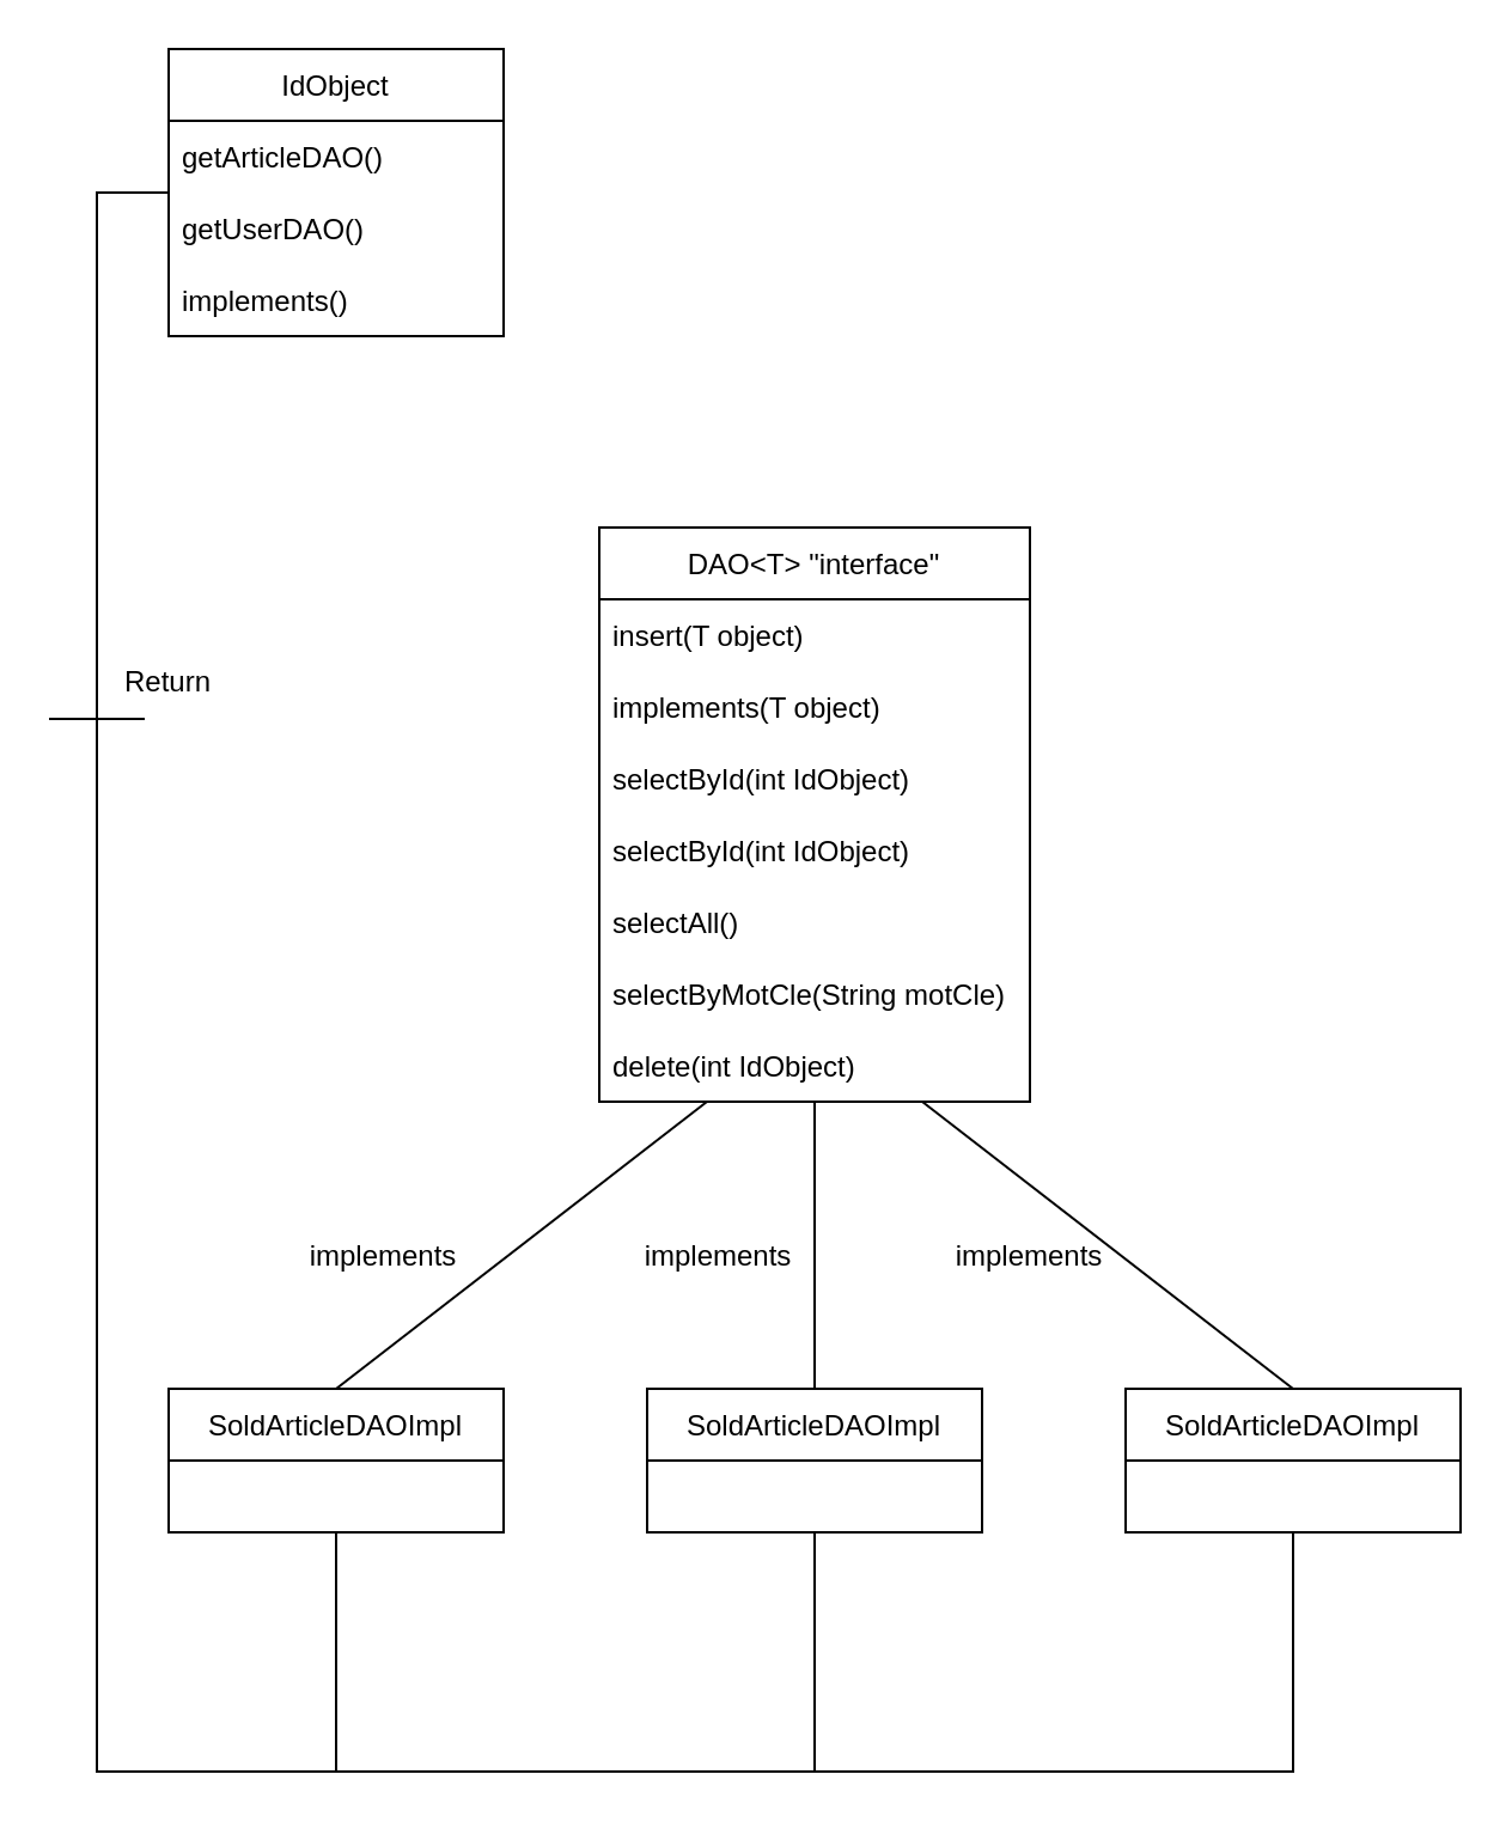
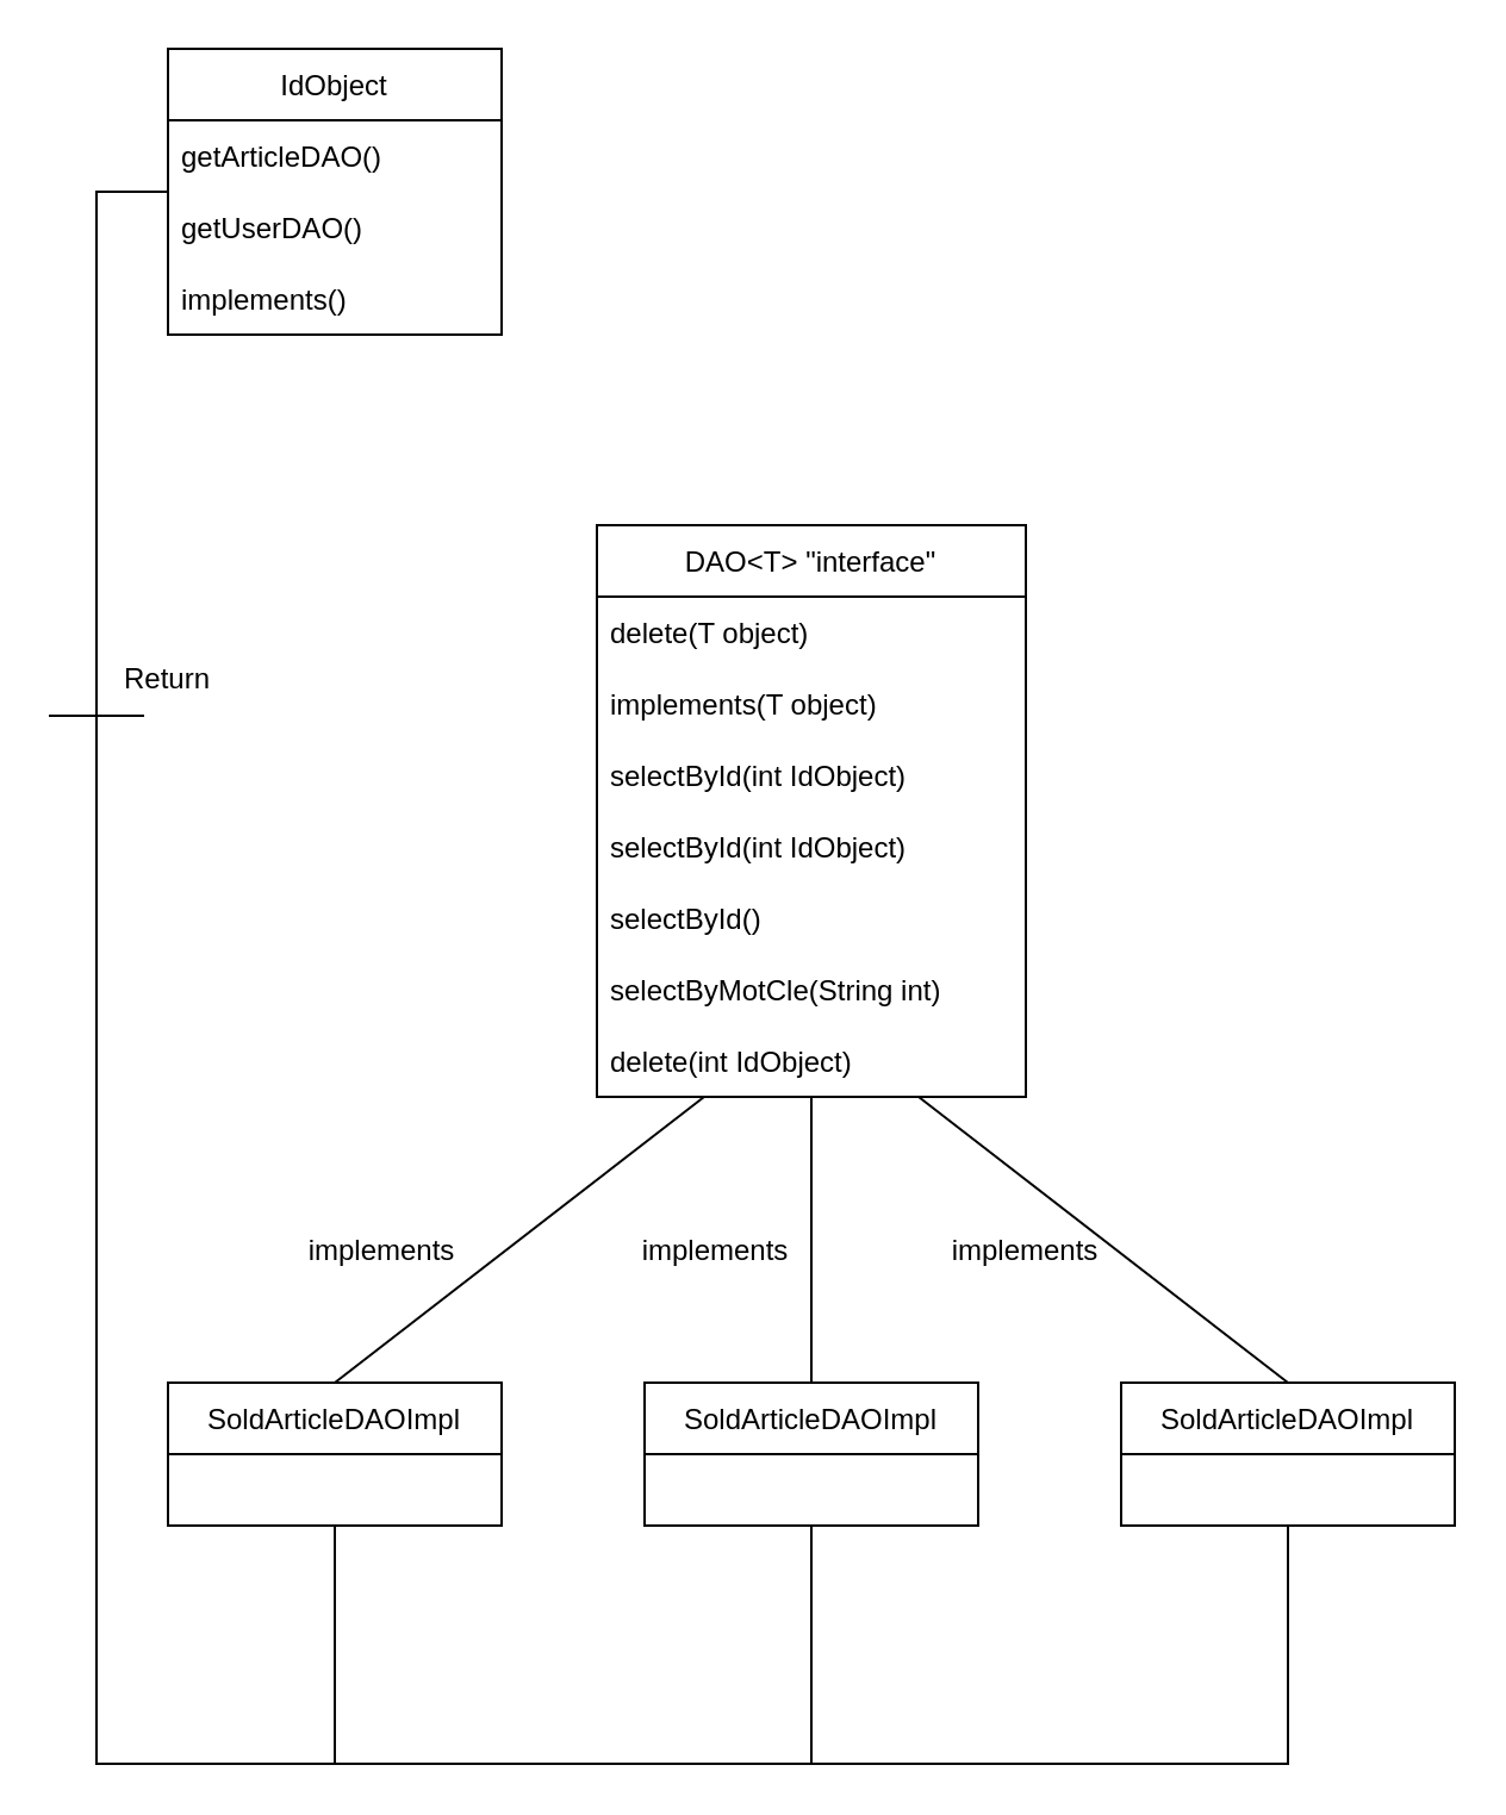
  <mxCell id="0" />
  <mxCell id="1" parent="0" />
  <mxCell id="2" value="IdObject" style="swimlane;fontStyle=0;childLayout=stackLayout;horizontal=1;startSize=30;horizontalStack=0;resizeParent=1;resizeParentMax=0;resizeLast=0;collapsible=1;marginBottom=0;" vertex="1" parent="1"><mxGeometry x="70" y="20" width="140" height="120" as="geometry"><mxRectangle x="40" y="40" width="100" height="30" as="alternateBounds" /></mxGeometry></mxCell>
  <mxCell id="3" value="DAO&lt;T&gt; &quot;interface&quot;" style="swimlane;fontStyle=0;childLayout=stackLayout;horizontal=1;startSize=30;horizontalStack=0;resizeParent=1;resizeParentMax=0;resizeLast=0;collapsible=1;marginBottom=0;" vertex="1" parent="1"><mxGeometry x="250" y="220" width="180" height="240" as="geometry" /></mxCell>
  <mxCell id="4" value="SoldArticleDAOImpl" style="swimlane;fontStyle=0;childLayout=stackLayout;horizontal=1;startSize=30;horizontalStack=0;resizeParent=1;resizeParentMax=0;resizeLast=0;collapsible=1;marginBottom=0;" vertex="1" parent="1"><mxGeometry x="70" y="580" width="140" height="60" as="geometry" /></mxCell>
  <mxCell id="5" value="SoldArticleDAOImpl" style="swimlane;fontStyle=0;childLayout=stackLayout;horizontal=1;startSize=30;horizontalStack=0;resizeParent=1;resizeParentMax=0;resizeLast=0;collapsible=1;marginBottom=0;" vertex="1" parent="1"><mxGeometry x="270" y="580" width="140" height="60" as="geometry" /></mxCell>
  <mxCell id="6" value="SoldArticleDAOImpl" style="swimlane;fontStyle=0;childLayout=stackLayout;horizontal=1;startSize=30;horizontalStack=0;resizeParent=1;resizeParentMax=0;resizeLast=0;collapsible=1;marginBottom=0;" vertex="1" parent="1"><mxGeometry x="470" y="580" width="140" height="60" as="geometry" /></mxCell>
  <mxCell id="7" value="" style="endArrow=none;html=1;rounded=0;exitX=0.5;exitY=0;exitDx=0;exitDy=0;entryX=0.25;entryY=1;entryDx=0;entryDy=0;" edge="1" parent="1" source="4" target="3"><mxGeometry width="50" height="50" relative="1" as="geometry"><mxPoint x="420" y="570" as="sourcePoint" /><mxPoint x="280.96" y="462.01" as="targetPoint" /></mxGeometry></mxCell>
  <mxCell id="8" value="" style="endArrow=none;html=1;rounded=0;exitX=0.5;exitY=0;exitDx=0;exitDy=0;entryX=0.5;entryY=1;entryDx=0;entryDy=0;" edge="1" parent="1" source="5" target="3"><mxGeometry width="50" height="50" relative="1" as="geometry"><mxPoint x="420" y="570" as="sourcePoint" /><mxPoint x="360" y="480" as="targetPoint" /></mxGeometry></mxCell>
  <mxCell id="9" value="" style="endArrow=none;html=1;rounded=0;entryX=0.75;entryY=1;entryDx=0;entryDy=0;exitX=0.5;exitY=0;exitDx=0;exitDy=0;" edge="1" parent="1" source="6" target="3"><mxGeometry width="50" height="50" relative="1" as="geometry"><mxPoint x="420" y="570" as="sourcePoint" /><mxPoint x="401.92" y="463.99" as="targetPoint" /></mxGeometry></mxCell>
  <mxCell id="10" value="implements" style="text;html=1;strokeColor=none;fillColor=none;align=center;verticalAlign=middle;whiteSpace=wrap;rounded=0;" vertex="1" parent="1"><mxGeometry x="130" y="510" width="60" height="30" as="geometry" /></mxCell>
  <mxCell id="11" value="implements" style="text;html=1;strokeColor=none;fillColor=none;align=center;verticalAlign=middle;whiteSpace=wrap;rounded=0;" vertex="1" parent="1"><mxGeometry x="270" y="510" width="60" height="30" as="geometry" /></mxCell>
  <mxCell id="12" value="implements" style="text;html=1;strokeColor=none;fillColor=none;align=center;verticalAlign=middle;whiteSpace=wrap;rounded=0;rotation=0;" vertex="1" parent="1"><mxGeometry x="400" y="510" width="60" height="30" as="geometry" /></mxCell>
  <mxCell id="13" value="" style="endArrow=none;html=1;rounded=0;entryX=0;entryY=0.5;entryDx=0;entryDy=0;exitX=0.5;exitY=1;exitDx=0;exitDy=0;" edge="1" parent="1" source="6" target="2"><mxGeometry width="50" height="50" relative="1" as="geometry"><mxPoint x="560" y="670" as="sourcePoint" /><mxPoint x="70" y="95" as="targetPoint" /><Array as="points"><mxPoint x="540" y="740" /><mxPoint x="40" y="740" /><mxPoint x="40" y="80" /></Array></mxGeometry></mxCell>
  <mxCell id="14" value="" style="endArrow=none;html=1;rounded=0;entryX=0.5;entryY=1;entryDx=0;entryDy=0;" edge="1" parent="1" target="5"><mxGeometry width="50" height="50" relative="1" as="geometry"><mxPoint x="340" y="740" as="sourcePoint" /><mxPoint x="330" y="640" as="targetPoint" /></mxGeometry></mxCell>
  <mxCell id="15" value="" style="endArrow=none;html=1;rounded=0;exitX=0.5;exitY=1;exitDx=0;exitDy=0;" edge="1" parent="1" source="4"><mxGeometry width="50" height="50" relative="1" as="geometry"><mxPoint x="132.02" y="643" as="sourcePoint" /><mxPoint x="140" y="740" as="targetPoint" /></mxGeometry></mxCell>
  <mxCell id="16" value="" style="endArrow=none;html=1;rounded=0;" edge="1" parent="1"><mxGeometry width="50" height="50" relative="1" as="geometry"><mxPoint x="20" y="300" as="sourcePoint" /><mxPoint x="60" y="300" as="targetPoint" /></mxGeometry></mxCell>
  <mxCell id="17" value="Return" style="text;html=1;strokeColor=none;fillColor=none;align=center;verticalAlign=middle;whiteSpace=wrap;rounded=0;" vertex="1" parent="1"><mxGeometry x="40" y="270" width="60" height="30" as="geometry" /></mxCell>
- <mxCell id="18" value="insert(T object)" style="text;strokeColor=none;fillColor=none;align=left;verticalAlign=middle;spacingLeft=4;spacingRight=4;overflow=hidden;points=[[0,0.5],[1,0.5]];portConstraint=eastwest;rotatable=0;" vertex="1" parent="1"><mxGeometry x="250" y="250" width="180" height="30" as="geometry" /></mxCell>
+ <mxCell id="18" value="delete(T object)" style="text;strokeColor=none;fillColor=none;align=left;verticalAlign=middle;spacingLeft=4;spacingRight=4;overflow=hidden;points=[[0,0.5],[1,0.5]];portConstraint=eastwest;rotatable=0;" vertex="1" parent="1"><mxGeometry x="250" y="250" width="180" height="30" as="geometry" /></mxCell>
  <mxCell id="19" value="implements(T object)" style="text;strokeColor=none;fillColor=none;align=left;verticalAlign=middle;spacingLeft=4;spacingRight=4;overflow=hidden;points=[[0,0.5],[1,0.5]];portConstraint=eastwest;rotatable=0;" vertex="1" parent="1"><mxGeometry x="250" y="280" width="180" height="30" as="geometry" /></mxCell>
  <mxCell id="20" value="selectById(int IdObject)" style="text;strokeColor=none;fillColor=none;align=left;verticalAlign=middle;spacingLeft=4;spacingRight=4;overflow=hidden;points=[[0,0.5],[1,0.5]];portConstraint=eastwest;rotatable=0;" vertex="1" parent="1"><mxGeometry x="250" y="310" width="180" height="30" as="geometry" /></mxCell>
  <mxCell id="21" value="selectById(int IdObject)" style="text;strokeColor=none;fillColor=none;align=left;verticalAlign=middle;spacingLeft=4;spacingRight=4;overflow=hidden;points=[[0,0.5],[1,0.5]];portConstraint=eastwest;rotatable=0;" vertex="1" parent="1"><mxGeometry x="250" y="340" width="180" height="30" as="geometry" /></mxCell>
- <mxCell id="22" value="selectAll()" style="text;strokeColor=none;fillColor=none;align=left;verticalAlign=middle;spacingLeft=4;spacingRight=4;overflow=hidden;points=[[0,0.5],[1,0.5]];portConstraint=eastwest;rotatable=0;" vertex="1" parent="1"><mxGeometry x="250" y="370" width="180" height="30" as="geometry" /></mxCell>
- <mxCell id="23" value="selectByMotCle(String motCle)" style="text;strokeColor=none;fillColor=none;align=left;verticalAlign=middle;spacingLeft=4;spacingRight=4;overflow=hidden;points=[[0,0.5],[1,0.5]];portConstraint=eastwest;rotatable=0;" vertex="1" parent="1"><mxGeometry x="250" y="400" width="180" height="30" as="geometry" /></mxCell>
+ <mxCell id="22" value="selectById()" style="text;strokeColor=none;fillColor=none;align=left;verticalAlign=middle;spacingLeft=4;spacingRight=4;overflow=hidden;points=[[0,0.5],[1,0.5]];portConstraint=eastwest;rotatable=0;" vertex="1" parent="1"><mxGeometry x="250" y="370" width="180" height="30" as="geometry" /></mxCell>
+ <mxCell id="23" value="selectByMotCle(String int)" style="text;strokeColor=none;fillColor=none;align=left;verticalAlign=middle;spacingLeft=4;spacingRight=4;overflow=hidden;points=[[0,0.5],[1,0.5]];portConstraint=eastwest;rotatable=0;" vertex="1" parent="1"><mxGeometry x="250" y="400" width="180" height="30" as="geometry" /></mxCell>
  <mxCell id="24" value="delete(int IdObject)" style="text;strokeColor=none;fillColor=none;align=left;verticalAlign=middle;spacingLeft=4;spacingRight=4;overflow=hidden;points=[[0,0.5],[1,0.5]];portConstraint=eastwest;rotatable=0;" vertex="1" parent="1"><mxGeometry x="250" y="430" width="180" height="30" as="geometry" /></mxCell>
  <mxCell id="25" value="getArticleDAO()" style="text;strokeColor=none;fillColor=none;align=left;verticalAlign=middle;spacingLeft=4;spacingRight=4;overflow=hidden;points=[[0,0.5],[1,0.5]];portConstraint=eastwest;rotatable=0;" vertex="1" parent="1"><mxGeometry x="70" y="50" width="140" height="30" as="geometry" /></mxCell>
  <mxCell id="26" value="getUserDAO()" style="text;strokeColor=none;fillColor=none;align=left;verticalAlign=middle;spacingLeft=4;spacingRight=4;overflow=hidden;points=[[0,0.5],[1,0.5]];portConstraint=eastwest;rotatable=0;" vertex="1" parent="1"><mxGeometry x="70" y="80" width="140" height="30" as="geometry" /></mxCell>
  <mxCell id="27" value="implements()" style="text;strokeColor=none;fillColor=none;align=left;verticalAlign=middle;spacingLeft=4;spacingRight=4;overflow=hidden;points=[[0,0.5],[1,0.5]];portConstraint=eastwest;rotatable=0;" vertex="1" parent="1"><mxGeometry x="70" y="110" width="140" height="30" as="geometry" /></mxCell>
